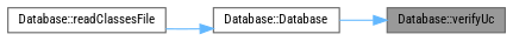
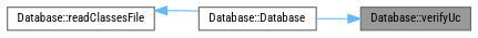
  digraph {
    fontname="Roboto Condensed"
    rankdir=RL
    node [color=grey40 fillcolor=white fontname="Roboto Condensed" fontsize=10 shape=box style=filled]
    edge [color=steelblue1 dir=back fontname="Roboto Condensed" fontsize=10 labelfontname=Helvetica labelfontsize=10 style=solid]
    n1 [color=gray40 fillcolor=grey60 fontcolor=black height=0.2 label="Database::verifyUc" width=0.4]
    n2 [height=0.2 label="Database::Database" width=0.4]
    n3 [height=0.2 label="Database::readClassesFile" width=0.4]
    n1 -> n2
-   n2 -> n3
+   n3 -> n2
  }
